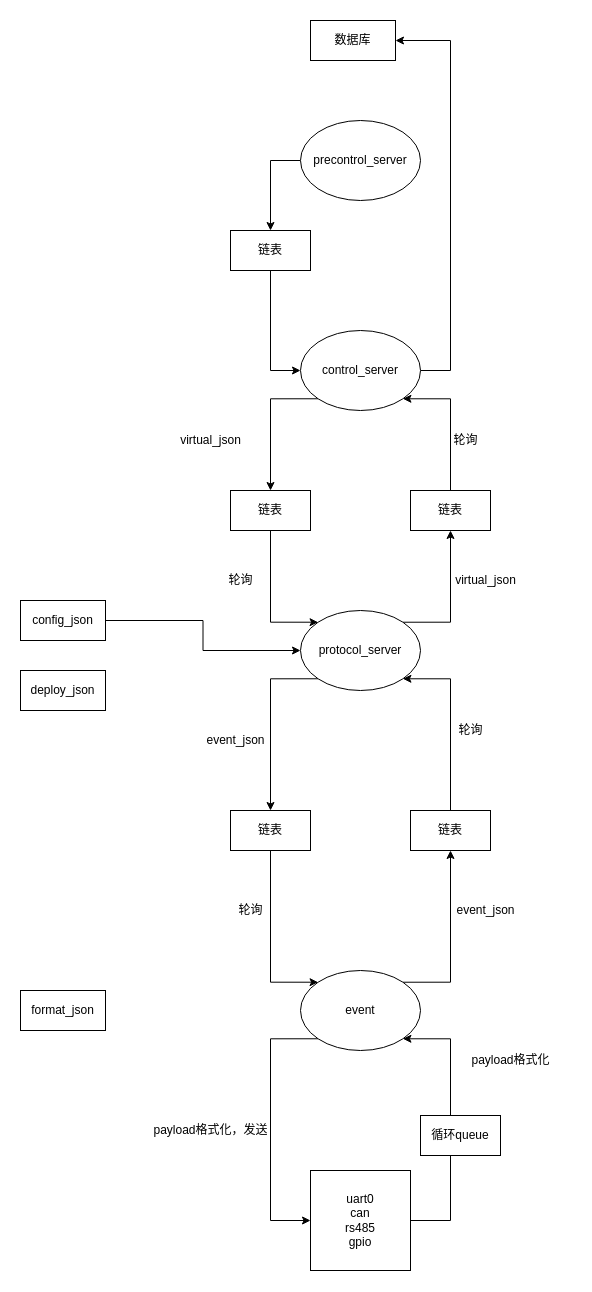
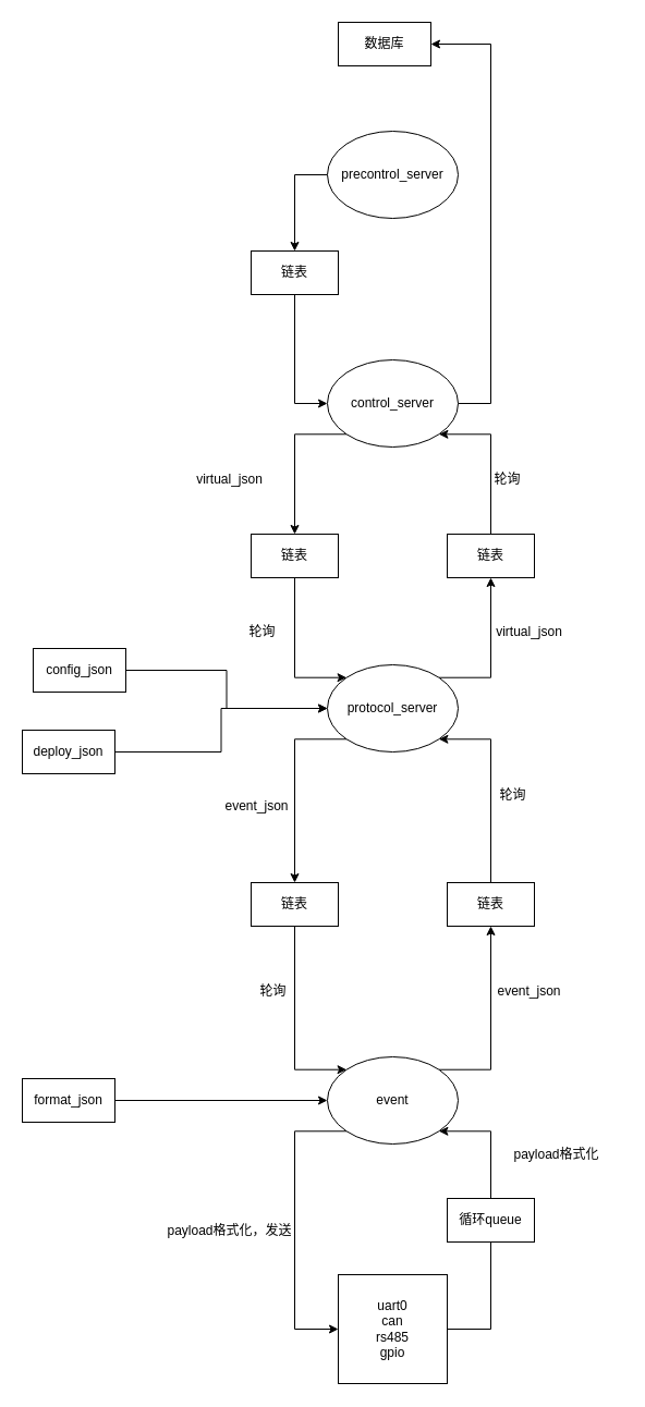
  <mxCell id="0" />
  <mxCell id="1" parent="0" />
  <mxCell id="2" style="edgeStyle=orthogonalEdgeStyle;rounded=0;orthogonalLoop=1;jettySize=auto;html=1;entryX=0;entryY=0.5;entryDx=0;entryDy=0;exitX=0;exitY=1;exitDx=0;exitDy=0;" edge="1" parent="1" source="4" target="6"><mxGeometry relative="1" as="geometry"><Array as="points"><mxPoint x="270" y="1038" /><mxPoint x="270" y="1220" /></Array></mxGeometry></mxCell>
  <mxCell id="3" style="edgeStyle=orthogonalEdgeStyle;rounded=0;orthogonalLoop=1;jettySize=auto;html=1;entryX=0.5;entryY=1;entryDx=0;entryDy=0;exitX=1;exitY=0;exitDx=0;exitDy=0;" edge="1" parent="1" source="4" target="12"><mxGeometry relative="1" as="geometry"><Array as="points"><mxPoint x="450" y="982" /></Array></mxGeometry></mxCell>
  <mxCell id="4" value="event" style="ellipse;whiteSpace=wrap;html=1;" vertex="1" parent="1"><mxGeometry x="300" y="970" width="120" height="80" as="geometry" /></mxCell>
  <mxCell id="5" style="edgeStyle=orthogonalEdgeStyle;rounded=0;orthogonalLoop=1;jettySize=auto;html=1;entryX=1;entryY=1;entryDx=0;entryDy=0;exitX=1;exitY=0.5;exitDx=0;exitDy=0;" edge="1" parent="1" source="6" target="4"><mxGeometry relative="1" as="geometry"><Array as="points"><mxPoint x="450" y="1220" /><mxPoint x="450" y="1038" /></Array></mxGeometry></mxCell>
  <mxCell id="6" value="uart0&lt;br&gt;can&lt;br&gt;rs485&lt;br&gt;gpio" style="whiteSpace=wrap;html=1;aspect=fixed;" vertex="1" parent="1"><mxGeometry x="310" y="1170" width="100" height="100" as="geometry" /></mxCell>
- <mxCell id="7" value="循环queue" style="rounded=0;whiteSpace=wrap;html=1;" vertex="1" parent="1"><mxGeometry x="420" y="1115" width="80" height="40" as="geometry" /></mxCell>
+ <mxCell id="7" value="循环queue" style="rounded=0;whiteSpace=wrap;html=1;" vertex="1" parent="1"><mxGeometry x="410" y="1100" width="80" height="40" as="geometry" /></mxCell>
  <mxCell id="8" value="event_json" style="text;html=1;align=center;verticalAlign=middle;resizable=0;points=[];autosize=1;strokeColor=none;" vertex="1" parent="1"><mxGeometry x="450" y="900" width="70" height="20" as="geometry" /></mxCell>
  <mxCell id="9" value="payload格式化，发送" style="text;html=1;align=center;verticalAlign=middle;resizable=0;points=[];autosize=1;strokeColor=none;" vertex="1" parent="1"><mxGeometry x="145" y="1120" width="130" height="20" as="geometry" /></mxCell>
  <mxCell id="10" value="payload格式化" style="text;html=1;align=center;verticalAlign=middle;resizable=0;points=[];autosize=1;strokeColor=none;" vertex="1" parent="1"><mxGeometry x="450" y="1050" width="120" height="20" as="geometry" /></mxCell>
  <mxCell id="11" style="edgeStyle=orthogonalEdgeStyle;rounded=0;orthogonalLoop=1;jettySize=auto;html=1;entryX=1;entryY=1;entryDx=0;entryDy=0;" edge="1" parent="1" source="12" target="17"><mxGeometry relative="1" as="geometry"><Array as="points"><mxPoint x="450" y="678" /></Array></mxGeometry></mxCell>
  <mxCell id="12" value="链表" style="rounded=0;whiteSpace=wrap;html=1;" vertex="1" parent="1"><mxGeometry x="410" y="810" width="80" height="40" as="geometry" /></mxCell>
  <mxCell id="13" style="edgeStyle=orthogonalEdgeStyle;rounded=0;orthogonalLoop=1;jettySize=auto;html=1;entryX=0;entryY=0;entryDx=0;entryDy=0;" edge="1" parent="1" source="14" target="4"><mxGeometry relative="1" as="geometry"><Array as="points"><mxPoint x="270" y="982" /></Array></mxGeometry></mxCell>
  <mxCell id="14" value="链表" style="rounded=0;whiteSpace=wrap;html=1;" vertex="1" parent="1"><mxGeometry x="230" y="810" width="80" height="40" as="geometry" /></mxCell>
  <mxCell id="15" style="edgeStyle=orthogonalEdgeStyle;rounded=0;orthogonalLoop=1;jettySize=auto;html=1;entryX=0.5;entryY=0;entryDx=0;entryDy=0;exitX=0;exitY=1;exitDx=0;exitDy=0;" edge="1" parent="1" source="17" target="14"><mxGeometry relative="1" as="geometry"><Array as="points"><mxPoint x="270" y="678" /></Array></mxGeometry></mxCell>
  <mxCell id="16" style="edgeStyle=orthogonalEdgeStyle;rounded=0;orthogonalLoop=1;jettySize=auto;html=1;entryX=0.5;entryY=1;entryDx=0;entryDy=0;exitX=1;exitY=0;exitDx=0;exitDy=0;" edge="1" parent="1" source="17" target="27"><mxGeometry relative="1" as="geometry"><Array as="points"><mxPoint x="450" y="622" /></Array></mxGeometry></mxCell>
  <mxCell id="17" value="protocol_server" style="ellipse;whiteSpace=wrap;html=1;" vertex="1" parent="1"><mxGeometry x="300" y="610" width="120" height="80" as="geometry" /></mxCell>
  <mxCell id="18" value="event_json" style="text;html=1;align=center;verticalAlign=middle;resizable=0;points=[];autosize=1;strokeColor=none;" vertex="1" parent="1"><mxGeometry x="200" y="730" width="70" height="20" as="geometry" /></mxCell>
  <mxCell id="19" value="轮询" style="text;html=1;align=center;verticalAlign=middle;resizable=0;points=[];autosize=1;strokeColor=none;" vertex="1" parent="1"><mxGeometry x="450" y="720" width="40" height="20" as="geometry" /></mxCell>
  <mxCell id="20" value="轮询" style="text;html=1;align=center;verticalAlign=middle;resizable=0;points=[];autosize=1;strokeColor=none;" vertex="1" parent="1"><mxGeometry x="230" y="900" width="40" height="20" as="geometry" /></mxCell>
  <mxCell id="21" style="edgeStyle=orthogonalEdgeStyle;rounded=0;orthogonalLoop=1;jettySize=auto;html=1;entryX=0.5;entryY=0;entryDx=0;entryDy=0;exitX=0;exitY=1;exitDx=0;exitDy=0;" edge="1" parent="1" source="23" target="25"><mxGeometry relative="1" as="geometry"><Array as="points"><mxPoint x="270" y="398" /><mxPoint x="270" y="490" /></Array></mxGeometry></mxCell>
  <mxCell id="22" style="edgeStyle=orthogonalEdgeStyle;rounded=0;orthogonalLoop=1;jettySize=auto;html=1;entryX=1;entryY=0.5;entryDx=0;entryDy=0;" edge="1" parent="1" source="23" target="42"><mxGeometry relative="1" as="geometry"><Array as="points"><mxPoint x="450" y="370" /><mxPoint x="450" y="40" /></Array></mxGeometry></mxCell>
  <mxCell id="23" value="&lt;span&gt;control_server&lt;/span&gt;" style="ellipse;whiteSpace=wrap;html=1;" vertex="1" parent="1"><mxGeometry x="300" y="330" width="120" height="80" as="geometry" /></mxCell>
  <mxCell id="24" style="edgeStyle=orthogonalEdgeStyle;rounded=0;orthogonalLoop=1;jettySize=auto;html=1;entryX=0;entryY=0;entryDx=0;entryDy=0;" edge="1" parent="1" source="25" target="17"><mxGeometry relative="1" as="geometry"><Array as="points"><mxPoint x="270" y="622" /></Array></mxGeometry></mxCell>
  <mxCell id="25" value="链表" style="rounded=0;whiteSpace=wrap;html=1;" vertex="1" parent="1"><mxGeometry x="230" y="490" width="80" height="40" as="geometry" /></mxCell>
  <mxCell id="26" style="edgeStyle=orthogonalEdgeStyle;rounded=0;orthogonalLoop=1;jettySize=auto;html=1;entryX=1;entryY=1;entryDx=0;entryDy=0;" edge="1" parent="1" source="27" target="23"><mxGeometry relative="1" as="geometry"><Array as="points"><mxPoint x="450" y="398" /></Array></mxGeometry></mxCell>
  <mxCell id="27" value="链表" style="rounded=0;whiteSpace=wrap;html=1;" vertex="1" parent="1"><mxGeometry x="410" y="490" width="80" height="40" as="geometry" /></mxCell>
  <mxCell id="28" value="virtual_json" style="text;html=1;align=center;verticalAlign=middle;resizable=0;points=[];autosize=1;strokeColor=none;" vertex="1" parent="1"><mxGeometry x="170" y="430" width="80" height="20" as="geometry" /></mxCell>
  <mxCell id="29" value="virtual_json" style="text;html=1;align=center;verticalAlign=middle;resizable=0;points=[];autosize=1;strokeColor=none;" vertex="1" parent="1"><mxGeometry x="445" y="570" width="80" height="20" as="geometry" /></mxCell>
  <mxCell id="30" value="轮询" style="text;html=1;align=center;verticalAlign=middle;resizable=0;points=[];autosize=1;strokeColor=none;" vertex="1" parent="1"><mxGeometry x="445" y="430" width="40" height="20" as="geometry" /></mxCell>
  <mxCell id="31" value="轮询" style="text;html=1;align=center;verticalAlign=middle;resizable=0;points=[];autosize=1;strokeColor=none;" vertex="1" parent="1"><mxGeometry x="220" y="570" width="40" height="20" as="geometry" /></mxCell>
  <mxCell id="32" style="edgeStyle=orthogonalEdgeStyle;rounded=0;orthogonalLoop=1;jettySize=auto;html=1;" edge="1" parent="1" source="33" target="17"><mxGeometry relative="1" as="geometry" /></mxCell>
- <mxCell id="33" value="config_json" style="rounded=0;whiteSpace=wrap;html=1;" vertex="1" parent="1"><mxGeometry x="20" y="600" width="85" height="40" as="geometry" /></mxCell>
+ <mxCell id="33" value="config_json" style="rounded=0;whiteSpace=wrap;html=1;" vertex="1" parent="1"><mxGeometry x="30" y="595" width="85" height="40" as="geometry" /></mxCell>
+ <mxCell id="34" style="edgeStyle=orthogonalEdgeStyle;rounded=0;orthogonalLoop=1;jettySize=auto;html=1;entryX=0;entryY=0.5;entryDx=0;entryDy=0;" edge="1" parent="1" source="35" target="17"><mxGeometry relative="1" as="geometry"><mxPoint x="260" y="660" as="targetPoint" /></mxGeometry></mxCell>
  <mxCell id="35" value="deploy_json" style="rounded=0;whiteSpace=wrap;html=1;" vertex="1" parent="1"><mxGeometry x="20" y="670" width="85" height="40" as="geometry" /></mxCell>
+ <mxCell id="36" style="edgeStyle=orthogonalEdgeStyle;rounded=0;orthogonalLoop=1;jettySize=auto;html=1;entryX=0;entryY=0.5;entryDx=0;entryDy=0;" edge="1" parent="1" source="37" target="4"><mxGeometry relative="1" as="geometry" /></mxCell>
  <mxCell id="37" value="format_json" style="rounded=0;whiteSpace=wrap;html=1;" vertex="1" parent="1"><mxGeometry x="20" y="990" width="85" height="40" as="geometry" /></mxCell>
  <mxCell id="38" style="edgeStyle=orthogonalEdgeStyle;rounded=0;orthogonalLoop=1;jettySize=auto;html=1;entryX=0.5;entryY=0;entryDx=0;entryDy=0;exitX=0;exitY=0.5;exitDx=0;exitDy=0;" edge="1" parent="1" source="39" target="41"><mxGeometry relative="1" as="geometry" /></mxCell>
  <mxCell id="39" value="precontrol_server" style="ellipse;whiteSpace=wrap;html=1;" vertex="1" parent="1"><mxGeometry x="300" y="120" width="120" height="80" as="geometry" /></mxCell>
  <mxCell id="40" style="edgeStyle=orthogonalEdgeStyle;rounded=0;orthogonalLoop=1;jettySize=auto;html=1;entryX=0;entryY=0.5;entryDx=0;entryDy=0;" edge="1" parent="1" source="41" target="23"><mxGeometry relative="1" as="geometry"><Array as="points"><mxPoint x="270" y="370" /></Array></mxGeometry></mxCell>
  <mxCell id="41" value="链表" style="rounded=0;whiteSpace=wrap;html=1;" vertex="1" parent="1"><mxGeometry x="230" y="230" width="80" height="40" as="geometry" /></mxCell>
  <mxCell id="42" value="数据库" style="rounded=0;whiteSpace=wrap;html=1;" vertex="1" parent="1"><mxGeometry x="310" y="20" width="85" height="40" as="geometry" /></mxCell>
